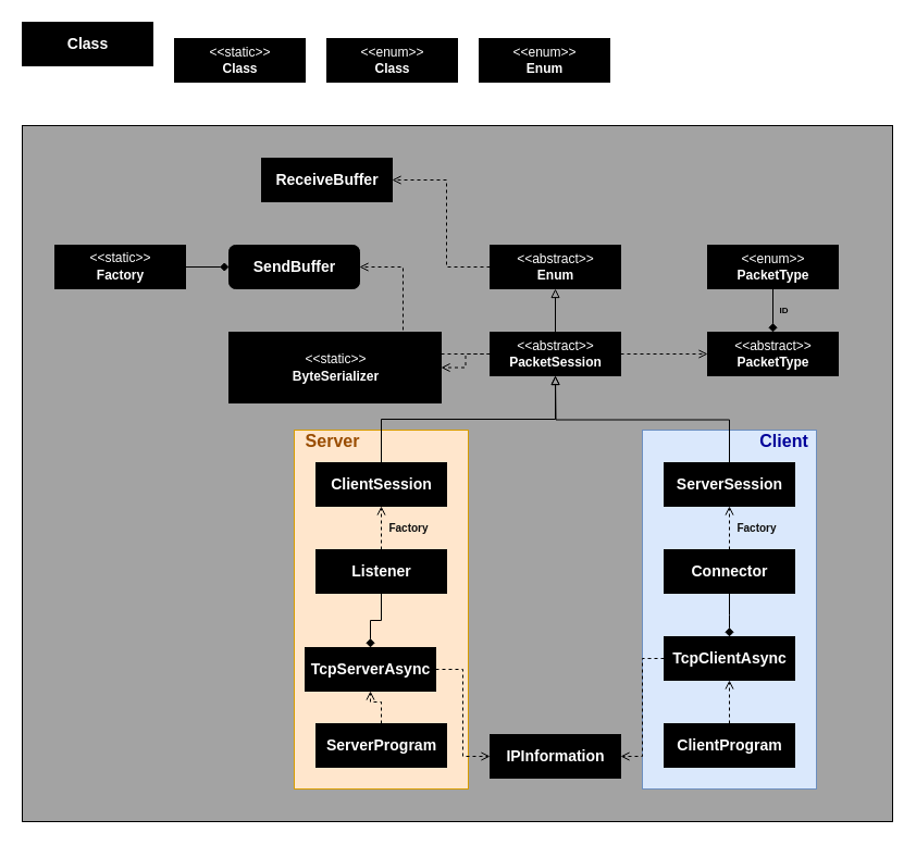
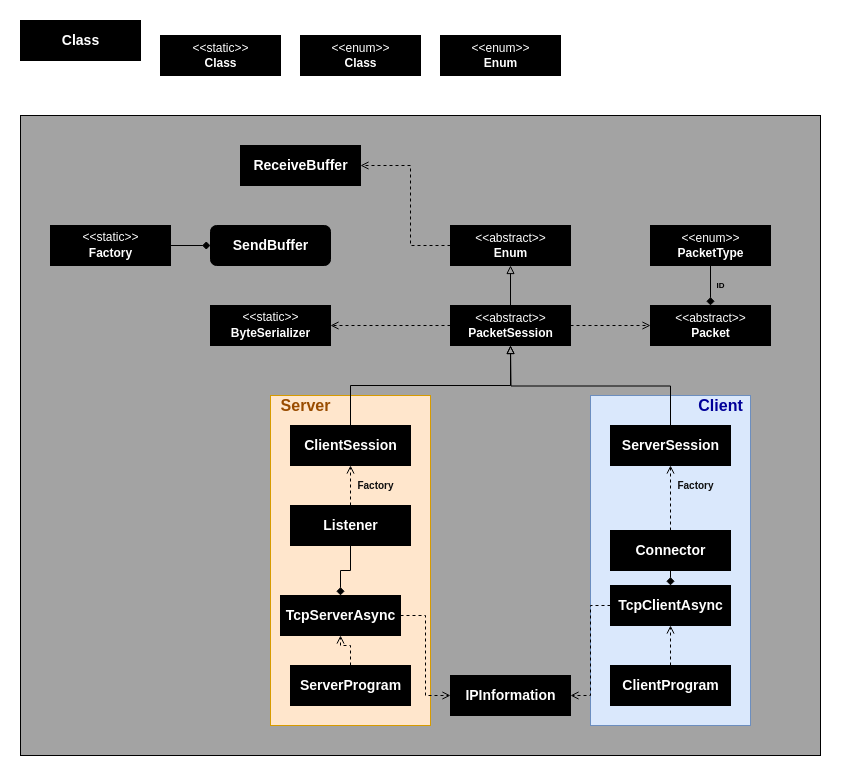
  <mxCell id="0" />
  <mxCell id="1" parent="0" />
  <mxCell id="2" value="" style="rounded=0;whiteSpace=wrap;html=1;labelBackgroundColor=none;fontSize=8;fontColor=#000000;strokeColor=#000000;verticalAlign=middle;fillColor=#A3A3A3;" vertex="1" parent="1"><mxGeometry x="20" y="115" width="800" height="640" as="geometry" /></mxCell>
  <mxCell id="3" value="" style="rounded=0;whiteSpace=wrap;html=1;labelBackgroundColor=none;fontSize=8;strokeColor=#6c8ebf;verticalAlign=middle;fillColor=#dae8fc;" vertex="1" parent="1"><mxGeometry x="590" y="395" width="160" height="330" as="geometry" /></mxCell>
  <mxCell id="4" value="" style="rounded=0;whiteSpace=wrap;html=1;labelBackgroundColor=none;fontSize=8;strokeColor=#d79b00;verticalAlign=middle;fillColor=#ffe6cc;" vertex="1" parent="1"><mxGeometry x="270" y="395" width="160" height="330" as="geometry" /></mxCell>
  <mxCell id="5" value="&lt;b&gt;&lt;font style=&quot;font-size: 14px&quot;&gt;Class&lt;/font&gt;&lt;/b&gt;" style="html=1;fontSize=10;verticalAlign=middle;fillColor=#000000;fontColor=#FFFFFF;" vertex="1" parent="1"><mxGeometry x="20" y="20" width="120" height="40" as="geometry" /></mxCell>
  <mxCell id="6" value="&lt;span style=&quot;font-size: 12px&quot;&gt;&amp;lt;&amp;lt;static&amp;gt;&amp;gt;&lt;br&gt;&lt;b&gt;Class&lt;/b&gt;&lt;/span&gt;" style="html=1;fontSize=10;verticalAlign=middle;fillColor=#000000;fontColor=#FFFFFF;" vertex="1" parent="1"><mxGeometry x="160" y="35" width="120" height="40" as="geometry" /></mxCell>
  <mxCell id="7" value="&lt;span style=&quot;font-size: 12px&quot;&gt;&amp;lt;&amp;lt;enum&amp;gt;&amp;gt;&lt;br&gt;&lt;b&gt;Class&lt;/b&gt;&lt;/span&gt;" style="html=1;fontSize=10;verticalAlign=middle;fillColor=#000000;fontColor=#FFFFFF;" vertex="1" parent="1"><mxGeometry x="300" y="35" width="120" height="40" as="geometry" /></mxCell>
  <mxCell id="8" style="edgeStyle=orthogonalEdgeStyle;rounded=0;orthogonalLoop=1;jettySize=auto;html=1;entryX=1;entryY=0.5;entryDx=0;entryDy=0;dashed=1;fontSize=8;fontColor=#000000;endArrow=open;endFill=0;" edge="1" parent="1" source="9" target="28"><mxGeometry relative="1" as="geometry"><Array as="points"><mxPoint x="410" y="245" /><mxPoint x="410" y="165" /></Array></mxGeometry></mxCell>
  <mxCell id="9" value="&lt;span style=&quot;font-size: 12px&quot;&gt;&amp;lt;&amp;lt;abstract&amp;gt;&amp;gt;&lt;br&gt;&lt;b&gt;Enum&lt;br&gt;&lt;/b&gt;&lt;/span&gt;" style="html=1;fontSize=10;verticalAlign=middle;fillColor=#000000;fontColor=#FFFFFF;" vertex="1" parent="1"><mxGeometry x="450" y="225" width="120" height="40" as="geometry" /></mxCell>
  <mxCell id="10" style="edgeStyle=orthogonalEdgeStyle;rounded=0;orthogonalLoop=1;jettySize=auto;html=1;entryX=0.5;entryY=1;entryDx=0;entryDy=0;fontSize=10;fontColor=#FFFFFF;endArrow=block;endFill=0;" edge="1" parent="1" source="14" target="9"><mxGeometry relative="1" as="geometry" /></mxCell>
  <mxCell id="11" style="edgeStyle=orthogonalEdgeStyle;rounded=0;orthogonalLoop=1;jettySize=auto;html=1;entryX=0;entryY=0.5;entryDx=0;entryDy=0;fontSize=8;fontColor=#000000;endArrow=open;endFill=0;dashed=1;" edge="1" parent="1" source="14" target="19"><mxGeometry relative="1" as="geometry" /></mxCell>
  <mxCell id="12" style="edgeStyle=orthogonalEdgeStyle;rounded=0;orthogonalLoop=1;jettySize=auto;html=1;entryX=1;entryY=0.5;entryDx=0;entryDy=0;dashed=1;fontSize=8;fontColor=#000000;endArrow=open;endFill=0;entryPerimeter=0;" edge="1" parent="1" source="14" target="42"><mxGeometry relative="1" as="geometry" /></mxCell>
- <mxCell id="13" style="edgeStyle=orthogonalEdgeStyle;rounded=0;orthogonalLoop=1;jettySize=auto;html=1;entryX=1;entryY=0.5;entryDx=0;entryDy=0;dashed=1;fontSize=8;fontColor=#000000;endArrow=open;endFill=0;" edge="1" parent="1" source="14" target="29"><mxGeometry relative="1" as="geometry"><Array as="points"><mxPoint x="370" y="325" /><mxPoint x="370" y="245" /></Array></mxGeometry></mxCell>
  <mxCell id="14" value="&lt;span style=&quot;font-size: 12px&quot;&gt;&amp;lt;&amp;lt;abstract&amp;gt;&amp;gt;&lt;br&gt;&lt;b&gt;PacketSession&lt;br&gt;&lt;/b&gt;&lt;/span&gt;" style="html=1;fontSize=10;verticalAlign=middle;fillColor=#000000;fontColor=#FFFFFF;" vertex="1" parent="1"><mxGeometry x="450" y="305" width="120" height="40" as="geometry" /></mxCell>
  <mxCell id="15" style="edgeStyle=orthogonalEdgeStyle;rounded=0;orthogonalLoop=1;jettySize=auto;html=1;entryX=0.5;entryY=1;entryDx=0;entryDy=0;fontSize=10;fontColor=#FFFFFF;endArrow=block;endFill=0;exitX=0.5;exitY=0;exitDx=0;exitDy=0;" edge="1" parent="1" source="16" target="14"><mxGeometry relative="1" as="geometry" /></mxCell>
  <mxCell id="16" value="&lt;b&gt;&lt;font style=&quot;font-size: 14px&quot;&gt;ClientSession&lt;/font&gt;&lt;/b&gt;&lt;span style=&quot;font-size: 12px&quot;&gt;&lt;b&gt;&lt;br&gt;&lt;/b&gt;&lt;/span&gt;" style="html=1;fontSize=10;verticalAlign=middle;fillColor=#000000;fontColor=#FFFFFF;" vertex="1" parent="1"><mxGeometry x="290" y="425" width="120" height="40" as="geometry" /></mxCell>
  <mxCell id="17" style="edgeStyle=orthogonalEdgeStyle;rounded=0;orthogonalLoop=1;jettySize=auto;html=1;fontSize=10;fontColor=#FFFFFF;endArrow=block;endFill=0;exitX=0.5;exitY=0;exitDx=0;exitDy=0;" edge="1" parent="1" source="18"><mxGeometry relative="1" as="geometry"><mxPoint x="510" y="345" as="targetPoint" /></mxGeometry></mxCell>
  <mxCell id="18" value="&lt;b&gt;&lt;font style=&quot;font-size: 14px&quot;&gt;ServerSession&lt;/font&gt;&lt;/b&gt;&lt;span style=&quot;font-size: 12px&quot;&gt;&lt;b&gt;&lt;br&gt;&lt;/b&gt;&lt;/span&gt;" style="html=1;fontSize=10;verticalAlign=middle;fillColor=#000000;fontColor=#FFFFFF;" vertex="1" parent="1"><mxGeometry x="610" y="425" width="120" height="40" as="geometry" /></mxCell>
- <mxCell id="19" value="&lt;span style=&quot;font-size: 12px&quot;&gt;&amp;lt;&amp;lt;abstract&amp;gt;&amp;gt;&lt;br&gt;&lt;b&gt;PacketType&lt;/b&gt;&lt;/span&gt;" style="html=1;fontSize=10;verticalAlign=middle;fillColor=#000000;fontColor=#FFFFFF;" vertex="1" parent="1"><mxGeometry x="650" y="305" width="120" height="40" as="geometry" /></mxCell>
+ <mxCell id="19" value="&lt;span style=&quot;font-size: 12px&quot;&gt;&amp;lt;&amp;lt;abstract&amp;gt;&amp;gt;&lt;br&gt;&lt;b&gt;Packet&lt;/b&gt;&lt;/span&gt;" style="html=1;fontSize=10;verticalAlign=middle;fillColor=#000000;fontColor=#FFFFFF;" vertex="1" parent="1"><mxGeometry x="650" y="305" width="120" height="40" as="geometry" /></mxCell>
  <mxCell id="20" value="&lt;span style=&quot;font-size: 12px&quot;&gt;&amp;lt;&amp;lt;enum&amp;gt;&amp;gt;&lt;/span&gt;&lt;br style=&quot;font-size: 12px&quot;&gt;&lt;b style=&quot;font-size: 12px&quot;&gt;Enum&lt;/b&gt;" style="html=1;fontSize=10;verticalAlign=middle;fillColor=#000000;fontColor=#FFFFFF;" vertex="1" parent="1"><mxGeometry x="440" y="35" width="120" height="40" as="geometry" /></mxCell>
  <mxCell id="21" style="edgeStyle=orthogonalEdgeStyle;rounded=0;orthogonalLoop=1;jettySize=auto;html=1;entryX=0.5;entryY=0;entryDx=0;entryDy=0;fontSize=10;fontColor=#FFFFFF;endArrow=diamond;endFill=1;" edge="1" parent="1" source="22" target="19"><mxGeometry relative="1" as="geometry" /></mxCell>
  <mxCell id="22" value="&lt;span style=&quot;font-size: 12px&quot;&gt;&amp;lt;&amp;lt;enum&amp;gt;&amp;gt;&lt;/span&gt;&lt;br style=&quot;font-size: 12px&quot;&gt;&lt;b style=&quot;font-size: 12px&quot;&gt;PacketType&lt;/b&gt;" style="html=1;fontSize=10;verticalAlign=middle;fillColor=#000000;fontColor=#FFFFFF;" vertex="1" parent="1"><mxGeometry x="650" y="225" width="120" height="40" as="geometry" /></mxCell>
- <mxCell id="23" value="&lt;b&gt;&lt;font style=&quot;font-size: 14px&quot;&gt;Connector&lt;/font&gt;&lt;/b&gt;" style="html=1;fontSize=10;verticalAlign=middle;fillColor=#000000;fontColor=#FFFFFF;" vertex="1" parent="1"><mxGeometry x="610" y="505" width="120" height="40" as="geometry" /></mxCell>
+ <mxCell id="23" value="&lt;b&gt;&lt;font style=&quot;font-size: 14px&quot;&gt;Connector&lt;/font&gt;&lt;/b&gt;" style="html=1;fontSize=10;verticalAlign=middle;fillColor=#000000;fontColor=#FFFFFF;" vertex="1" parent="1"><mxGeometry x="610" y="530" width="120" height="40" as="geometry" /></mxCell>
  <mxCell id="24" value="&lt;b&gt;&lt;font style=&quot;font-size: 14px&quot;&gt;IPInformation&lt;br&gt;&lt;/font&gt;&lt;/b&gt;" style="html=1;fontSize=10;verticalAlign=middle;fillColor=#000000;fontColor=#FFFFFF;" vertex="1" parent="1"><mxGeometry x="450" y="675" width="120" height="40" as="geometry" /></mxCell>
  <mxCell id="25" style="edgeStyle=orthogonalEdgeStyle;rounded=0;orthogonalLoop=1;jettySize=auto;html=1;entryX=0.5;entryY=0;entryDx=0;entryDy=0;fontSize=10;fontColor=#FFFFFF;endArrow=diamond;endFill=1;" edge="1" parent="1" source="27" target="31"><mxGeometry relative="1" as="geometry" /></mxCell>
  <mxCell id="26" style="edgeStyle=orthogonalEdgeStyle;rounded=0;orthogonalLoop=1;jettySize=auto;html=1;entryX=0.5;entryY=1;entryDx=0;entryDy=0;fontSize=10;fontColor=#FFFFFF;endArrow=open;endFill=0;dashed=1;" edge="1" parent="1" source="27" target="16"><mxGeometry relative="1" as="geometry" /></mxCell>
  <mxCell id="27" value="&lt;b&gt;&lt;font style=&quot;font-size: 14px&quot;&gt;Listener&lt;br&gt;&lt;/font&gt;&lt;/b&gt;" style="html=1;fontSize=10;verticalAlign=middle;fillColor=#000000;fontColor=#FFFFFF;" vertex="1" parent="1"><mxGeometry x="290" y="505" width="120" height="40" as="geometry" /></mxCell>
  <mxCell id="28" value="&lt;b&gt;&lt;font style=&quot;font-size: 14px&quot;&gt;ReceiveBuffer&lt;br&gt;&lt;/font&gt;&lt;/b&gt;" style="html=1;fontSize=10;verticalAlign=middle;fillColor=#000000;fontColor=#FFFFFF;" vertex="1" parent="1"><mxGeometry x="240" y="145" width="120" height="40" as="geometry" /></mxCell>
  <mxCell id="29" value="&lt;b&gt;&lt;font style=&quot;font-size: 14px&quot;&gt;SendBuffer&lt;br&gt;&lt;/font&gt;&lt;/b&gt;" style="html=1;fontSize=10;verticalAlign=middle;fillColor=#000000;fontColor=#FFFFFF;rounded=1;" vertex="1" parent="1"><mxGeometry x="210" y="225" width="120" height="40" as="geometry" /></mxCell>
  <mxCell id="30" style="edgeStyle=orthogonalEdgeStyle;rounded=0;orthogonalLoop=1;jettySize=auto;html=1;entryX=0;entryY=0.5;entryDx=0;entryDy=0;dashed=1;fontSize=10;fontColor=#FFFFFF;endArrow=open;endFill=0;" edge="1" parent="1" source="31" target="24"><mxGeometry relative="1" as="geometry" /></mxCell>
  <mxCell id="31" value="&lt;b&gt;&lt;font style=&quot;font-size: 14px&quot;&gt;TcpServerAsync&lt;br&gt;&lt;/font&gt;&lt;/b&gt;" style="html=1;fontSize=10;verticalAlign=middle;fillColor=#000000;fontColor=#FFFFFF;" vertex="1" parent="1"><mxGeometry x="280" y="595" width="120" height="40" as="geometry" /></mxCell>
  <mxCell id="32" style="edgeStyle=orthogonalEdgeStyle;rounded=0;orthogonalLoop=1;jettySize=auto;html=1;dashed=1;fontSize=10;fontColor=#FFFFFF;endArrow=open;endFill=0;entryX=0.5;entryY=1;entryDx=0;entryDy=0;" edge="1" parent="1" source="33" target="31"><mxGeometry relative="1" as="geometry"><mxPoint x="350" y="645" as="targetPoint" /></mxGeometry></mxCell>
  <mxCell id="33" value="&lt;b&gt;&lt;font style=&quot;font-size: 14px&quot;&gt;ServerProgram&lt;br&gt;&lt;/font&gt;&lt;/b&gt;" style="html=1;fontSize=10;verticalAlign=middle;fillColor=#000000;fontColor=#FFFFFF;" vertex="1" parent="1"><mxGeometry x="290" y="665" width="120" height="40" as="geometry" /></mxCell>
  <mxCell id="34" style="edgeStyle=orthogonalEdgeStyle;rounded=0;orthogonalLoop=1;jettySize=auto;html=1;entryX=1;entryY=0.5;entryDx=0;entryDy=0;dashed=1;fontSize=10;fontColor=#FFFFFF;endArrow=open;endFill=0;" edge="1" parent="1" source="35" target="24"><mxGeometry relative="1" as="geometry" /></mxCell>
  <mxCell id="35" value="&lt;b&gt;&lt;font style=&quot;font-size: 14px&quot;&gt;TcpClientAsync&lt;br&gt;&lt;/font&gt;&lt;/b&gt;" style="html=1;fontSize=10;verticalAlign=middle;fillColor=#000000;fontColor=#FFFFFF;" vertex="1" parent="1"><mxGeometry x="610" y="585" width="120" height="40" as="geometry" /></mxCell>
  <mxCell id="36" style="edgeStyle=orthogonalEdgeStyle;rounded=0;orthogonalLoop=1;jettySize=auto;html=1;entryX=0.5;entryY=1;entryDx=0;entryDy=0;dashed=1;fontSize=10;fontColor=#FFFFFF;endArrow=open;endFill=0;" edge="1" parent="1" source="37" target="35"><mxGeometry relative="1" as="geometry" /></mxCell>
  <mxCell id="37" value="&lt;b&gt;&lt;font style=&quot;font-size: 14px&quot;&gt;ClientProgram&lt;br&gt;&lt;/font&gt;&lt;/b&gt;" style="html=1;fontSize=10;verticalAlign=middle;fillColor=#000000;fontColor=#FFFFFF;" vertex="1" parent="1"><mxGeometry x="610" y="665" width="120" height="40" as="geometry" /></mxCell>
  <mxCell id="38" style="edgeStyle=orthogonalEdgeStyle;rounded=0;orthogonalLoop=1;jettySize=auto;html=1;entryX=0.5;entryY=0;entryDx=0;entryDy=0;fontSize=10;fontColor=#FFFFFF;endArrow=diamond;endFill=1;exitX=0.5;exitY=1;exitDx=0;exitDy=0;" edge="1" parent="1" source="23" target="35"><mxGeometry relative="1" as="geometry"><mxPoint x="520" y="555" as="sourcePoint" /><mxPoint x="520" y="595" as="targetPoint" /><Array as="points"><mxPoint x="670" y="565" /><mxPoint x="670" y="565" /></Array></mxGeometry></mxCell>
  <mxCell id="39" style="edgeStyle=orthogonalEdgeStyle;rounded=0;orthogonalLoop=1;jettySize=auto;html=1;entryX=0.5;entryY=1;entryDx=0;entryDy=0;fontSize=10;fontColor=#FFFFFF;endArrow=open;endFill=0;dashed=1;exitX=0.5;exitY=0;exitDx=0;exitDy=0;" edge="1" parent="1" source="23" target="18"><mxGeometry relative="1" as="geometry"><mxPoint x="520" y="515" as="sourcePoint" /><mxPoint x="520" y="475" as="targetPoint" /></mxGeometry></mxCell>
  <mxCell id="40" value="Factory" style="text;html=1;align=center;verticalAlign=middle;resizable=0;points=[];autosize=1;strokeColor=none;fillColor=none;fontSize=10;fontColor=#0F0F0F;fontStyle=1" vertex="1" parent="1"><mxGeometry x="350" y="475" width="50" height="20" as="geometry" /></mxCell>
  <mxCell id="41" value="Factory" style="text;html=1;align=center;verticalAlign=middle;resizable=0;points=[];autosize=1;strokeColor=none;fillColor=none;fontSize=10;fontColor=#0F0F0F;fontStyle=1" vertex="1" parent="1"><mxGeometry x="670" y="475" width="50" height="20" as="geometry" /></mxCell>
- <mxCell id="42" value="&lt;span style=&quot;font-size: 12px&quot;&gt;&amp;lt;&amp;lt;static&amp;gt;&amp;gt;&lt;/span&gt;&lt;br style=&quot;font-size: 12px&quot;&gt;&lt;b style=&quot;font-size: 12px&quot;&gt;ByteSerializer&lt;/b&gt;&lt;b&gt;&lt;font style=&quot;font-size: 14px&quot;&gt;&lt;br&gt;&lt;/font&gt;&lt;/b&gt;" style="html=1;fontSize=10;verticalAlign=middle;fillColor=#000000;fontColor=#FFFFFF;" vertex="1" parent="1"><mxGeometry x="210" y="305" width="195" height="65" as="geometry" /></mxCell>
+ <mxCell id="42" value="&lt;span style=&quot;font-size: 12px&quot;&gt;&amp;lt;&amp;lt;static&amp;gt;&amp;gt;&lt;/span&gt;&lt;br style=&quot;font-size: 12px&quot;&gt;&lt;b style=&quot;font-size: 12px&quot;&gt;ByteSerializer&lt;/b&gt;&lt;b&gt;&lt;font style=&quot;font-size: 14px&quot;&gt;&lt;br&gt;&lt;/font&gt;&lt;/b&gt;" style="html=1;fontSize=10;verticalAlign=middle;fillColor=#000000;fontColor=#FFFFFF;" vertex="1" parent="1"><mxGeometry x="210" y="305" width="120" height="40" as="geometry" /></mxCell>
  <mxCell id="43" value="ID" style="text;html=1;align=center;verticalAlign=middle;resizable=0;points=[];autosize=1;strokeColor=none;fillColor=none;fontSize=8;fontColor=#000000;fontStyle=1" vertex="1" parent="1"><mxGeometry x="705" y="275" width="30" height="20" as="geometry" /></mxCell>
  <mxCell id="44" style="edgeStyle=orthogonalEdgeStyle;rounded=0;orthogonalLoop=1;jettySize=auto;html=1;entryX=0;entryY=0.5;entryDx=0;entryDy=0;fontSize=8;fontColor=#000000;endArrow=diamond;endFill=1;" edge="1" parent="1" source="45" target="29"><mxGeometry relative="1" as="geometry" /></mxCell>
  <mxCell id="45" value="&lt;span style=&quot;font-size: 12px&quot;&gt;&amp;lt;&amp;lt;static&amp;gt;&amp;gt;&lt;/span&gt;&lt;br style=&quot;font-size: 12px&quot;&gt;&lt;b style=&quot;font-size: 12px&quot;&gt;Factory&lt;/b&gt;&lt;b&gt;&lt;font style=&quot;font-size: 14px&quot;&gt;&lt;br&gt;&lt;/font&gt;&lt;/b&gt;" style="html=1;fontSize=10;verticalAlign=middle;fillColor=#000000;fontColor=#FFFFFF;" vertex="1" parent="1"><mxGeometry x="50" y="225" width="120" height="40" as="geometry" /></mxCell>
  <mxCell id="46" value="&lt;b&gt;&lt;font style=&quot;font-size: 16px&quot;&gt;Server&lt;/font&gt;&lt;/b&gt;" style="text;html=1;align=center;verticalAlign=middle;resizable=0;points=[];autosize=1;fontSize=8;fontColor=#994C00;" vertex="1" parent="1"><mxGeometry x="270" y="395" width="70" height="20" as="geometry" /></mxCell>
  <mxCell id="47" value="&lt;b&gt;&lt;font style=&quot;font-size: 16px&quot;&gt;Client&lt;/font&gt;&lt;/b&gt;" style="text;html=1;align=center;verticalAlign=middle;resizable=0;points=[];autosize=1;fontSize=8;fontColor=#000099;" vertex="1" parent="1"><mxGeometry x="690" y="395" width="60" height="20" as="geometry" /></mxCell>
